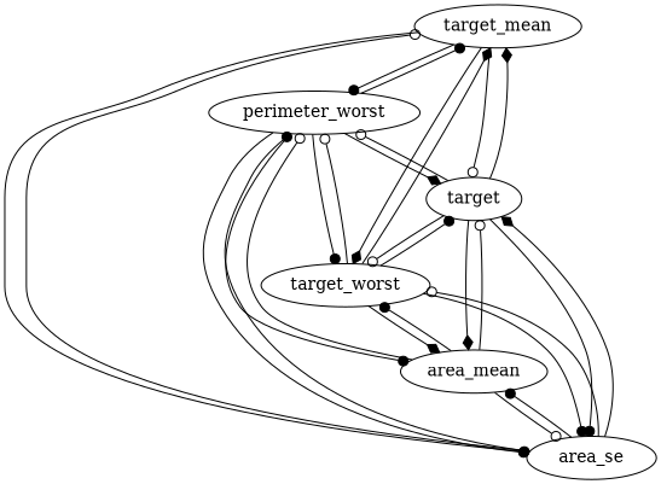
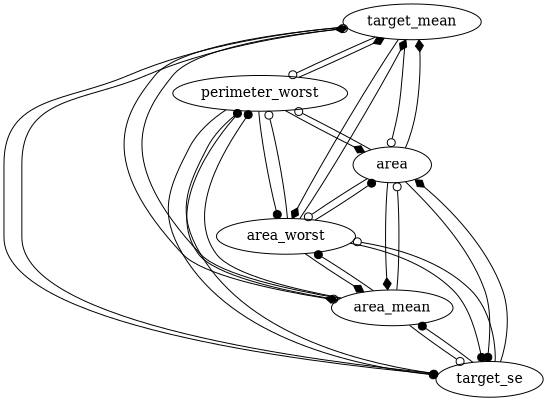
  strict digraph {
    edge [arrowhead=odot origin=learned]
    n1 [label=target_mean]
    perimeter_worst
-   area_se
+   area_se [label=target_se]
    area_mean
-   area_worst [label=target_worst]
-   target
-   n1 -> perimeter_worst [arrowhead=dot weight=1.0124319058717666]
+   area_worst
+   target [label=area]
+   n1 -> perimeter_worst [weight=1.0124319058717666]
    n1 -> area_se [arrowhead=dot weight="6.7769091023243065e-06"]
+   n1 -> area_mean [arrowhead=diamond weight=6.438884446155086]
    n1 -> area_worst [arrowhead=diamond weight=-19.899484944652702]
    n1 -> target [weight="-1.092614117092523e-08"]
-   perimeter_worst -> n1 [arrowhead=dot weight="8.205898891752794e-06"]
+   perimeter_worst -> n1 [arrowhead=diamond weight="8.205898891752794e-06"]
    perimeter_worst -> area_se [arrowhead=dot weight="3.2894677290713714e-05"]
-   perimeter_worst -> area_mean [arrowhead=dot weight=-0.5650105892541701]
+   perimeter_worst -> area_mean [weight=-0.5650105892541701]
    perimeter_worst -> area_worst [arrowhead=dot weight=17.29589258820028]
    perimeter_worst -> target [arrowhead=diamond weight="2.1033448439400883e-09"]
    area_se -> n1 [weight=1.0306613373038465]
    area_se -> perimeter_worst [arrowhead=dot weight=0.05533713293717963]
    area_se -> area_mean [arrowhead=dot weight=2.9710625552841305]
    area_se -> area_worst [weight=0.8027937725920576]
    area_se -> target [arrowhead=diamond weight="-4.323647465091151e-09"]
-   area_mean -> perimeter_worst [weight="1.1482509046357444e-05"]
+   area_mean -> n1 [arrowhead=diamond weight="1.9623814542383067e-06"]
+   area_mean -> perimeter_worst [arrowhead=dot weight="1.1482509046357444e-05"]
    area_mean -> area_se [weight="3.3676807196714176e-06"]
    area_mean -> area_worst [arrowhead=dot weight=1.2746017631321445]
    area_mean -> target [weight="-4.737809280648647e-10"]
    area_worst -> n1 [arrowhead=diamond weight="1.43219767600657e-07"]
    area_worst -> perimeter_worst [weight="-3.0144479144152735e-09"]
    area_worst -> area_se [arrowhead=dot weight="6.026335047309977e-07"]
    area_worst -> area_mean [arrowhead=diamond weight="5.7876154741330073e-05"]
    area_worst -> target [arrowhead=dot weight="-1.0636215254530997e-11"]
    target -> n1 [arrowhead=diamond weight=24.920591696139265]
    target -> perimeter_worst [weight=28.314188497621306]
    target -> area_se [arrowhead=dot weight=20.940994046575465]
    target -> area_mean [arrowhead=diamond weight=69.69045469018528]
    target -> area_worst [weight=-25.359752754056483]
  }
